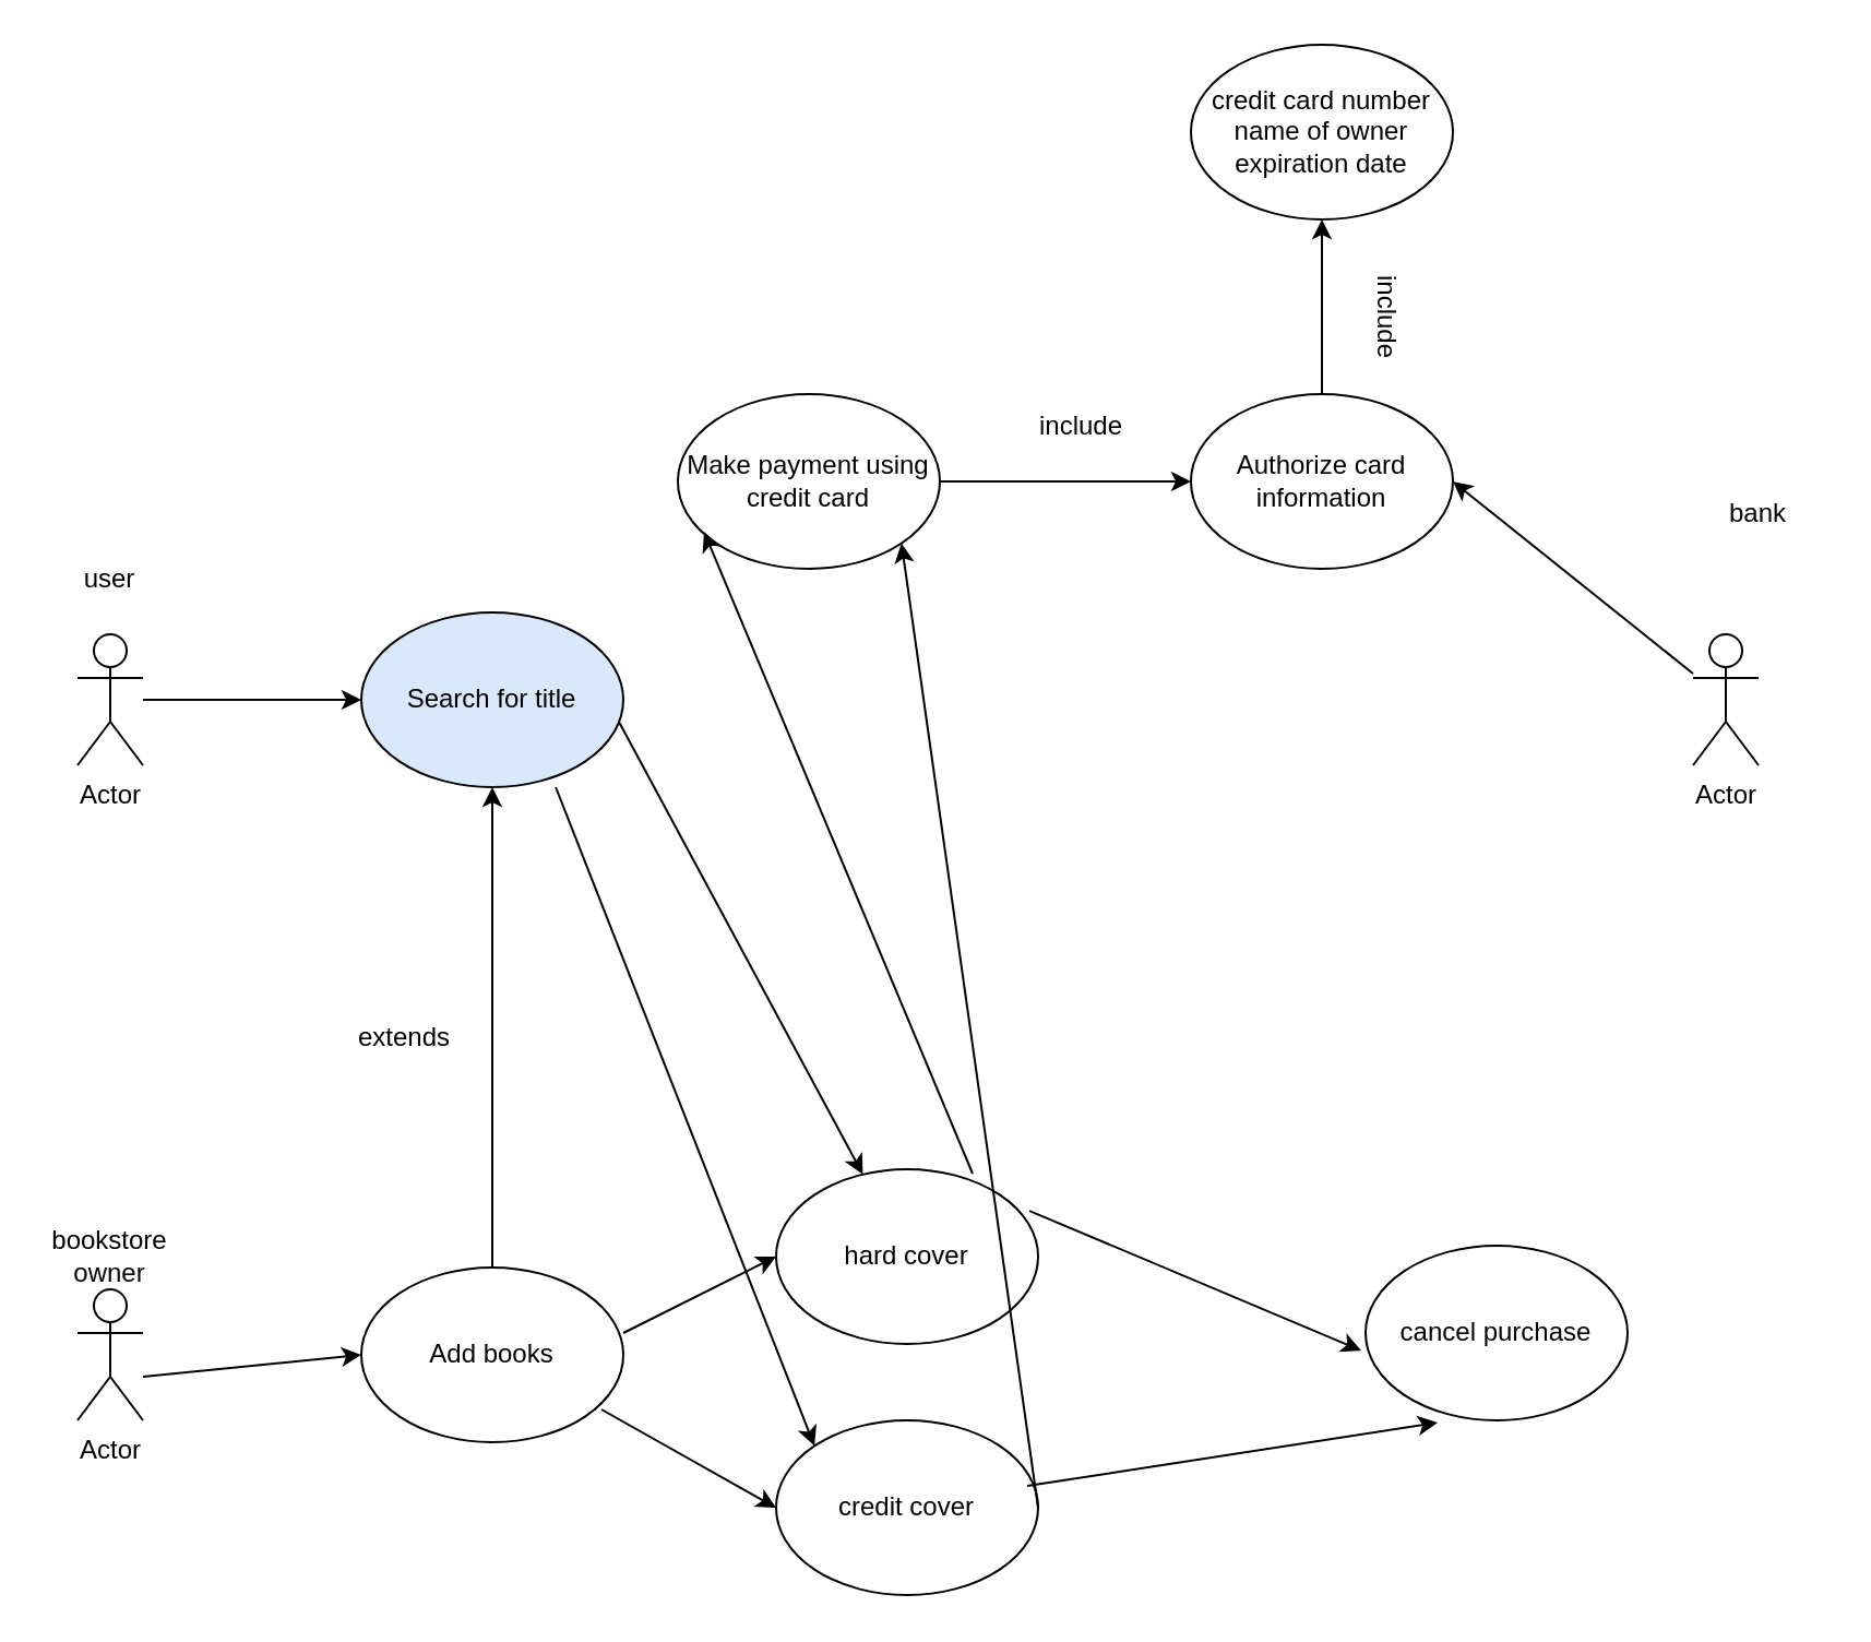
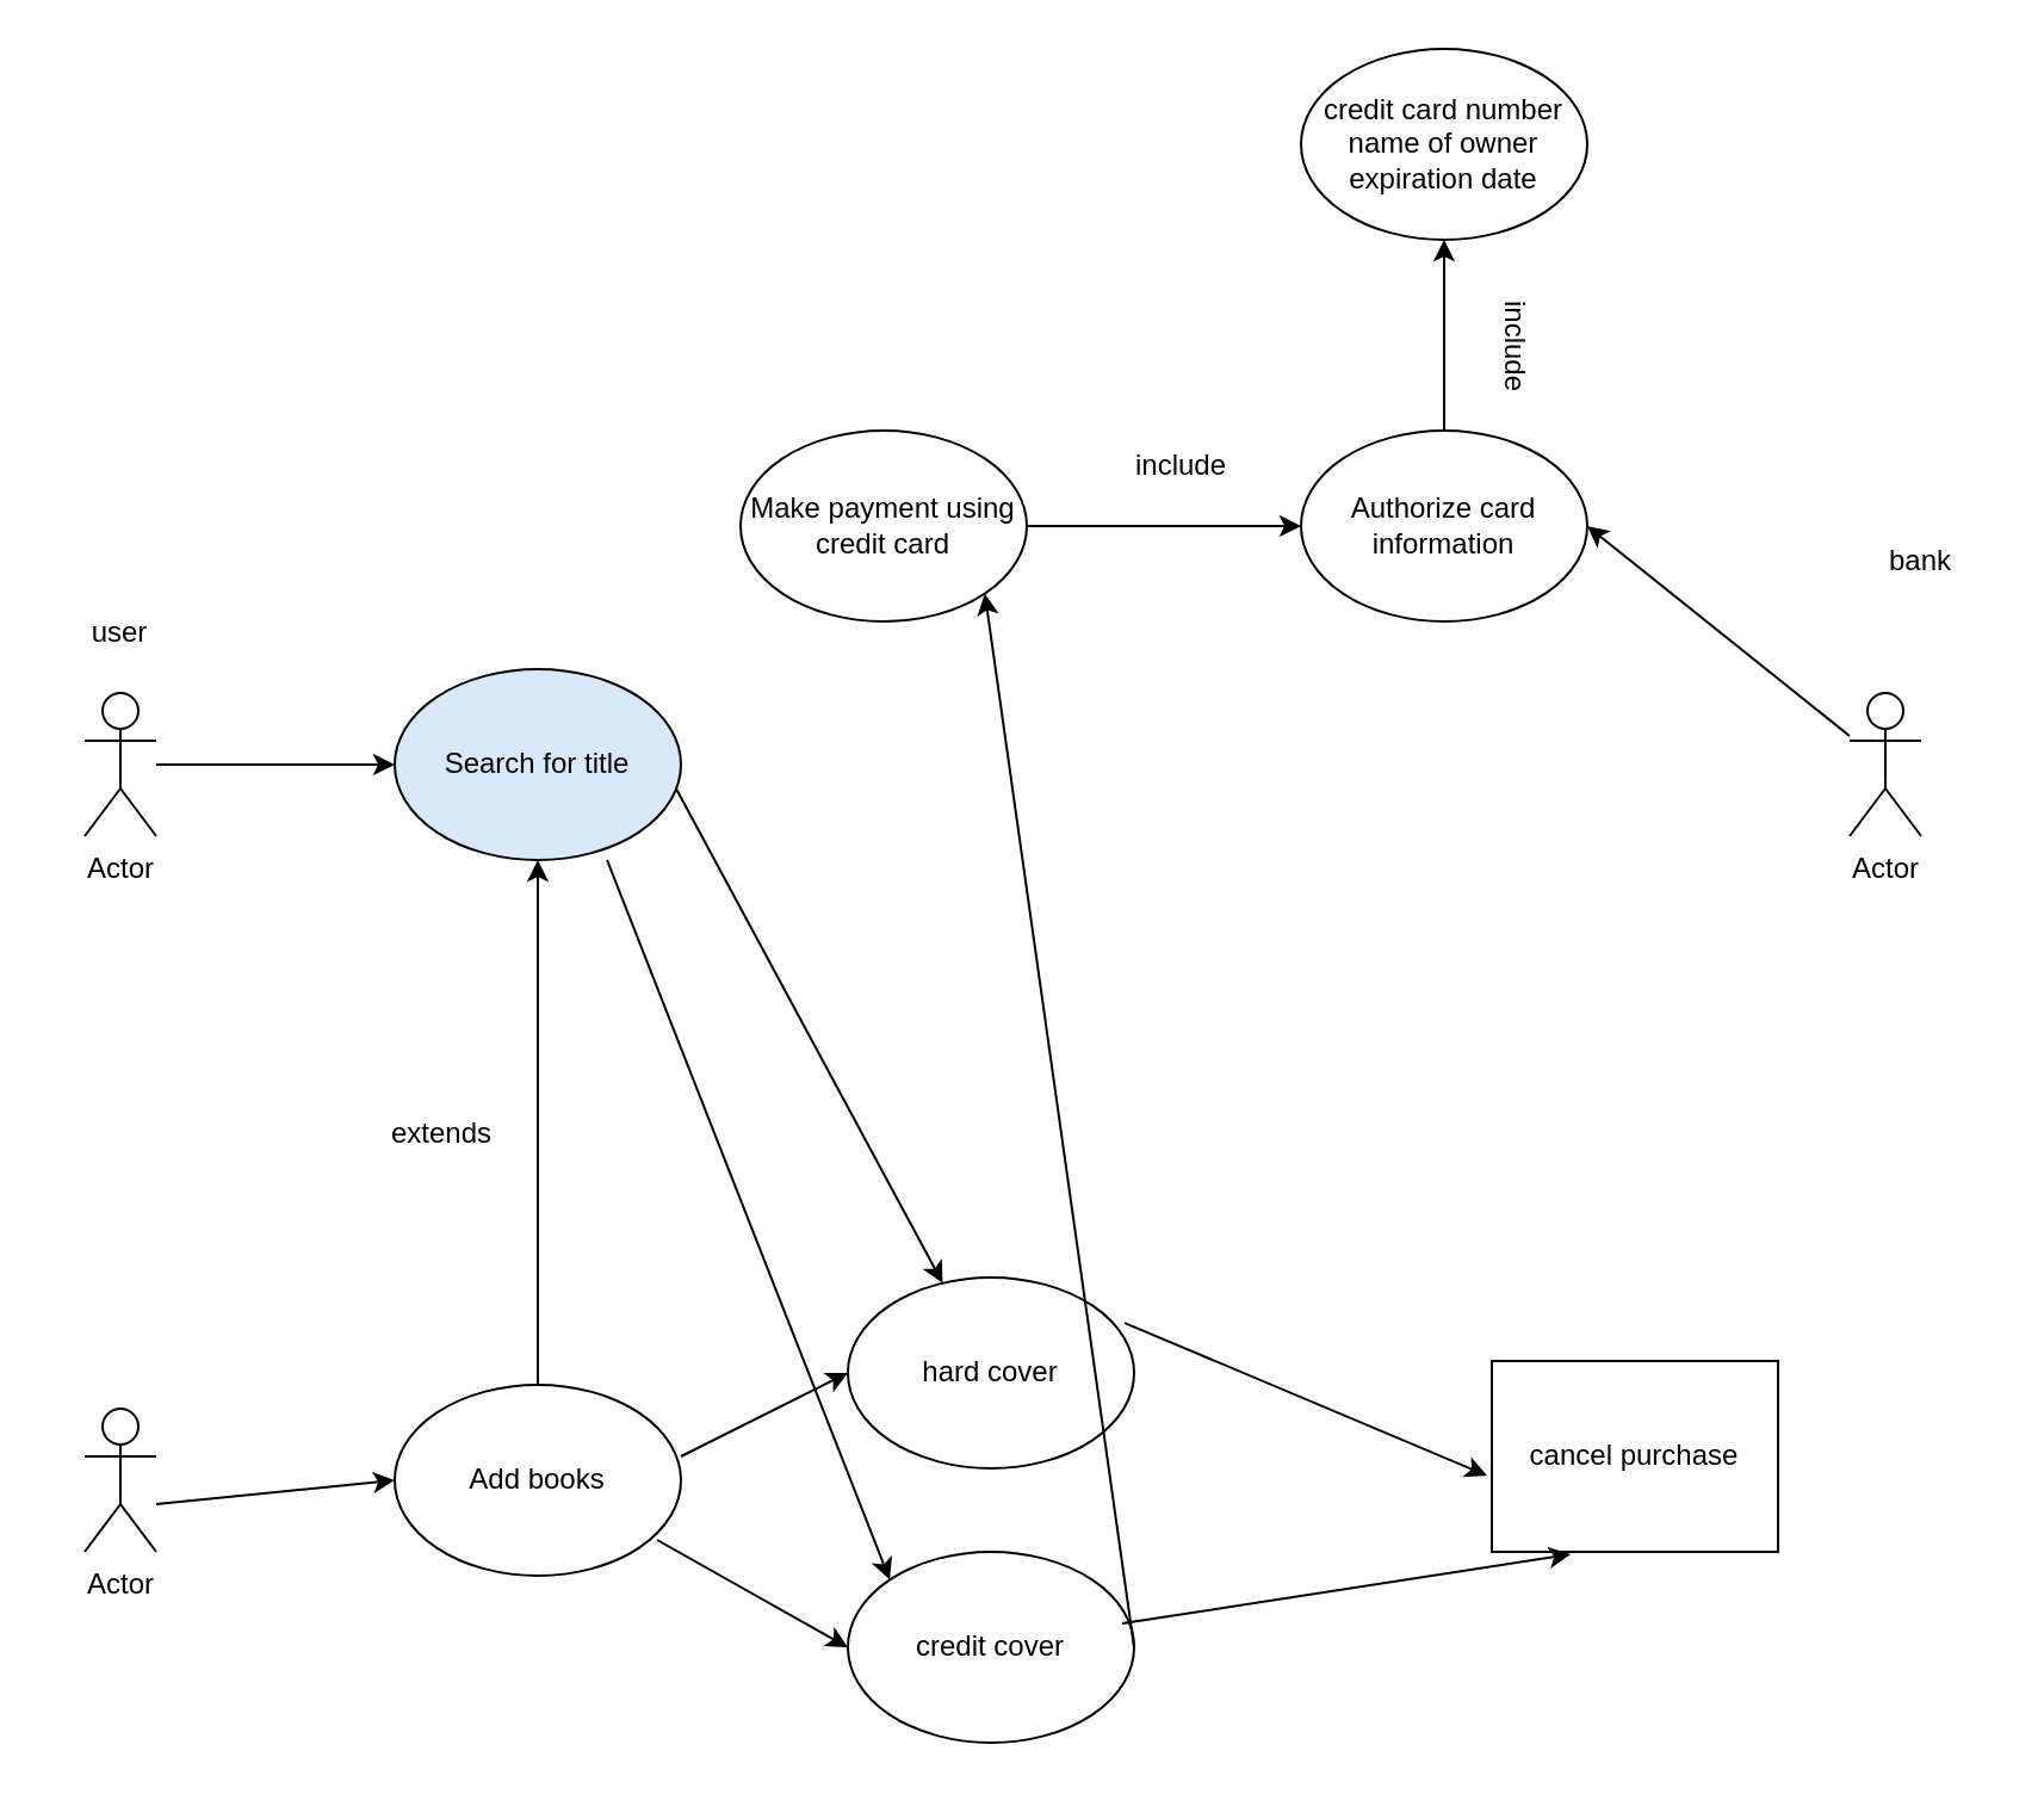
  <mxCell id="0" />
  <mxCell id="1" parent="0" />
  <mxCell id="2" value="Search for title" style="ellipse;whiteSpace=wrap;html=1;fillColor=#dae8fc;" vertex="1" parent="1"><mxGeometry x="165" y="280" width="120" height="80" as="geometry" /></mxCell>
  <mxCell id="3" value="Actor" style="shape=umlActor;verticalLabelPosition=bottom;verticalAlign=top;html=1;outlineConnect=0;" vertex="1" parent="1"><mxGeometry x="35" y="290" width="30" height="60" as="geometry" /></mxCell>
  <mxCell id="4" value="" style="endArrow=classic;html=1;rounded=0;entryX=0;entryY=0.5;entryDx=0;entryDy=0;" edge="1" parent="1" target="2"><mxGeometry width="50" height="50" relative="1" as="geometry"><mxPoint x="65" y="320" as="sourcePoint" /><mxPoint x="115" y="270" as="targetPoint" /></mxGeometry></mxCell>
  <mxCell id="5" value="Make payment using credit card" style="ellipse;whiteSpace=wrap;html=1;" vertex="1" parent="1"><mxGeometry x="310" y="180" width="120" height="80" as="geometry" /></mxCell>
- <mxCell id="6" value="cancel purchase" style="ellipse;whiteSpace=wrap;html=1;" vertex="1" parent="1"><mxGeometry x="625" y="570" width="120" height="80" as="geometry" /></mxCell>
- <mxCell id="7" value="" style="endArrow=classic;html=1;rounded=0;entryX=0.1;entryY=0.788;entryDx=0;entryDy=0;entryPerimeter=0;exitX=0.75;exitY=0.025;exitDx=0;exitDy=0;exitPerimeter=0;" edge="1" parent="1" source="25" target="5"><mxGeometry width="50" height="50" relative="1" as="geometry"><mxPoint x="275" y="300" as="sourcePoint" /><mxPoint x="325" y="250" as="targetPoint" /></mxGeometry></mxCell>
+ <mxCell id="6" value="cancel purchase" style="whiteSpace=wrap;html=1;rounded=0;" vertex="1" parent="1"><mxGeometry x="625" y="570" width="120" height="80" as="geometry" /></mxCell>
  <mxCell id="8" value="" style="endArrow=classic;html=1;rounded=0;entryX=-0.017;entryY=0.6;entryDx=0;entryDy=0;entryPerimeter=0;exitX=0.967;exitY=0.238;exitDx=0;exitDy=0;exitPerimeter=0;" edge="1" parent="1" source="25" target="6"><mxGeometry width="50" height="50" relative="1" as="geometry"><mxPoint x="275" y="340" as="sourcePoint" /><mxPoint x="325" y="290" as="targetPoint" /></mxGeometry></mxCell>
  <mxCell id="9" value="" style="edgeStyle=orthogonalEdgeStyle;rounded=0;orthogonalLoop=1;jettySize=auto;html=1;" edge="1" parent="1" source="10" target="18"><mxGeometry relative="1" as="geometry" /></mxCell>
  <mxCell id="10" value="Authorize card information" style="ellipse;whiteSpace=wrap;html=1;" vertex="1" parent="1"><mxGeometry x="545" y="180" width="120" height="80" as="geometry" /></mxCell>
  <mxCell id="11" value="Actor" style="shape=umlActor;verticalLabelPosition=bottom;verticalAlign=top;html=1;outlineConnect=0;" vertex="1" parent="1"><mxGeometry x="775" y="290" width="30" height="60" as="geometry" /></mxCell>
  <mxCell id="12" value="Actor" style="shape=umlActor;verticalLabelPosition=bottom;verticalAlign=top;html=1;outlineConnect=0;" vertex="1" parent="1"><mxGeometry x="35" y="590" width="30" height="60" as="geometry" /></mxCell>
  <mxCell id="13" value="" style="endArrow=classic;html=1;rounded=0;entryX=0;entryY=0.5;entryDx=0;entryDy=0;exitX=1;exitY=0.5;exitDx=0;exitDy=0;" edge="1" parent="1" source="5" target="10"><mxGeometry width="50" height="50" relative="1" as="geometry"><mxPoint x="475" y="220" as="sourcePoint" /><mxPoint x="525" y="170" as="targetPoint" /></mxGeometry></mxCell>
  <mxCell id="14" value="Add books" style="ellipse;whiteSpace=wrap;html=1;" vertex="1" parent="1"><mxGeometry x="165" y="580" width="120" height="80" as="geometry" /></mxCell>
  <mxCell id="15" value="" style="endArrow=classic;html=1;rounded=0;entryX=0;entryY=0.5;entryDx=0;entryDy=0;" edge="1" parent="1" target="14"><mxGeometry width="50" height="50" relative="1" as="geometry"><mxPoint x="65" y="630" as="sourcePoint" /><mxPoint x="115" y="580" as="targetPoint" /></mxGeometry></mxCell>
  <mxCell id="16" value="" style="endArrow=classic;html=1;rounded=0;entryX=1;entryY=0.5;entryDx=0;entryDy=0;" edge="1" parent="1" source="11" target="10"><mxGeometry width="50" height="50" relative="1" as="geometry"><mxPoint x="685" y="350" as="sourcePoint" /><mxPoint x="735" y="300" as="targetPoint" /></mxGeometry></mxCell>
  <mxCell id="17" value="include" style="text;html=1;strokeColor=none;fillColor=none;align=center;verticalAlign=middle;whiteSpace=wrap;rounded=0;" vertex="1" parent="1"><mxGeometry x="465" y="180" width="60" height="30" as="geometry" /></mxCell>
  <mxCell id="18" value="credit card number&lt;br&gt;name of owner&lt;br&gt;expiration date" style="ellipse;whiteSpace=wrap;html=1;fillColor=rgb(255, 255, 255);strokeColor=rgb(0, 0, 0);fontColor=rgb(0, 0, 0);" vertex="1" parent="1"><mxGeometry x="545" y="20" width="120" height="80" as="geometry" /></mxCell>
  <mxCell id="19" value="include" style="text;html=1;strokeColor=none;fillColor=none;align=center;verticalAlign=middle;whiteSpace=wrap;rounded=0;rotation=90;" vertex="1" parent="1"><mxGeometry x="605" y="130" width="60" height="30" as="geometry" /></mxCell>
  <mxCell id="20" value="" style="endArrow=classic;html=1;rounded=0;entryX=0.5;entryY=1;entryDx=0;entryDy=0;" edge="1" parent="1" target="2"><mxGeometry width="50" height="50" relative="1" as="geometry"><mxPoint x="225" y="580" as="sourcePoint" /><mxPoint x="275" y="530" as="targetPoint" /></mxGeometry></mxCell>
  <mxCell id="21" value="extends" style="text;html=1;strokeColor=none;fillColor=none;align=center;verticalAlign=middle;whiteSpace=wrap;rounded=0;" vertex="1" parent="1"><mxGeometry x="155" y="460" width="60" height="30" as="geometry" /></mxCell>
  <mxCell id="22" value="bank" style="text;html=1;strokeColor=none;fillColor=none;align=center;verticalAlign=middle;whiteSpace=wrap;rounded=0;" vertex="1" parent="1"><mxGeometry x="775" y="220" width="60" height="30" as="geometry" /></mxCell>
  <mxCell id="23" value="user" style="text;html=1;strokeColor=none;fillColor=none;align=center;verticalAlign=middle;whiteSpace=wrap;rounded=0;" vertex="1" parent="1"><mxGeometry x="20" y="250" width="60" height="30" as="geometry" /></mxCell>
- <mxCell id="24" value="bookstore owner" style="text;html=1;strokeColor=none;fillColor=none;align=center;verticalAlign=middle;whiteSpace=wrap;rounded=0;" vertex="1" parent="1"><mxGeometry x="20" y="560" width="60" height="30" as="geometry" /></mxCell>
  <mxCell id="25" value="hard cover" style="ellipse;whiteSpace=wrap;html=1;" vertex="1" parent="1"><mxGeometry x="355" y="535" width="120" height="80" as="geometry" /></mxCell>
  <mxCell id="26" value="credit cover" style="ellipse;whiteSpace=wrap;html=1;" vertex="1" parent="1"><mxGeometry x="355" y="650" width="120" height="80" as="geometry" /></mxCell>
  <mxCell id="27" value="" style="endArrow=classic;html=1;rounded=0;entryX=0;entryY=0.5;entryDx=0;entryDy=0;" edge="1" parent="1" target="25"><mxGeometry width="50" height="50" relative="1" as="geometry"><mxPoint x="285" y="610" as="sourcePoint" /><mxPoint x="335" y="560" as="targetPoint" /></mxGeometry></mxCell>
  <mxCell id="28" value="" style="endArrow=classic;html=1;rounded=0;entryX=0;entryY=0.5;entryDx=0;entryDy=0;" edge="1" parent="1" target="26"><mxGeometry width="50" height="50" relative="1" as="geometry"><mxPoint x="275" y="645" as="sourcePoint" /><mxPoint x="325" y="595" as="targetPoint" /></mxGeometry></mxCell>
  <mxCell id="29" value="" style="endArrow=classic;html=1;rounded=0;exitX=0.983;exitY=0.625;exitDx=0;exitDy=0;exitPerimeter=0;" edge="1" parent="1" source="2" target="25"><mxGeometry width="50" height="50" relative="1" as="geometry"><mxPoint x="345" y="390" as="sourcePoint" /><mxPoint x="395" y="340" as="targetPoint" /></mxGeometry></mxCell>
  <mxCell id="30" value="" style="endArrow=classic;html=1;rounded=0;exitX=0.742;exitY=1;exitDx=0;exitDy=0;exitPerimeter=0;entryX=0;entryY=0;entryDx=0;entryDy=0;" edge="1" parent="1" source="2" target="26"><mxGeometry width="50" height="50" relative="1" as="geometry"><mxPoint x="235" y="410" as="sourcePoint" /><mxPoint x="285" y="360" as="targetPoint" /></mxGeometry></mxCell>
  <mxCell id="31" value="" style="endArrow=classic;html=1;rounded=0;entryX=0.275;entryY=1.013;entryDx=0;entryDy=0;entryPerimeter=0;" edge="1" parent="1" target="6"><mxGeometry width="50" height="50" relative="1" as="geometry"><mxPoint x="470" y="680" as="sourcePoint" /><mxPoint x="520" y="630" as="targetPoint" /></mxGeometry></mxCell>
  <mxCell id="32" value="" style="endArrow=classic;html=1;rounded=0;exitX=1;exitY=0.5;exitDx=0;exitDy=0;entryX=1;entryY=1;entryDx=0;entryDy=0;" edge="1" parent="1" source="26" target="5"><mxGeometry width="50" height="50" relative="1" as="geometry"><mxPoint x="525" y="720" as="sourcePoint" /><mxPoint x="575" y="670" as="targetPoint" /></mxGeometry></mxCell>
